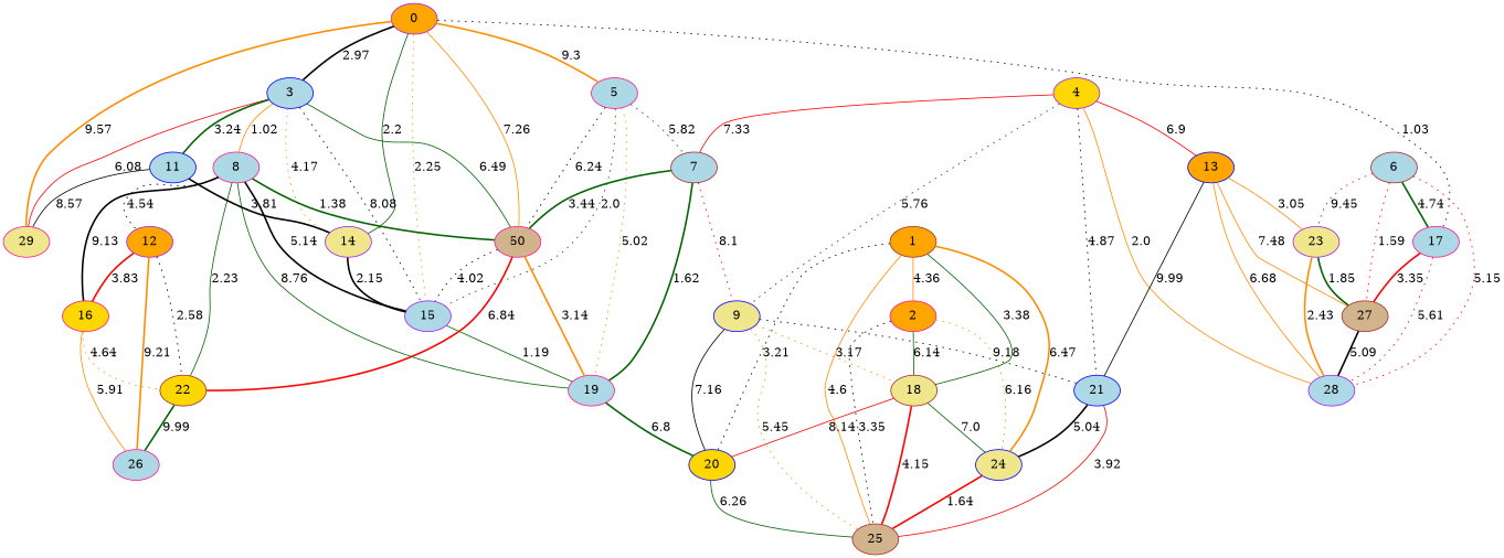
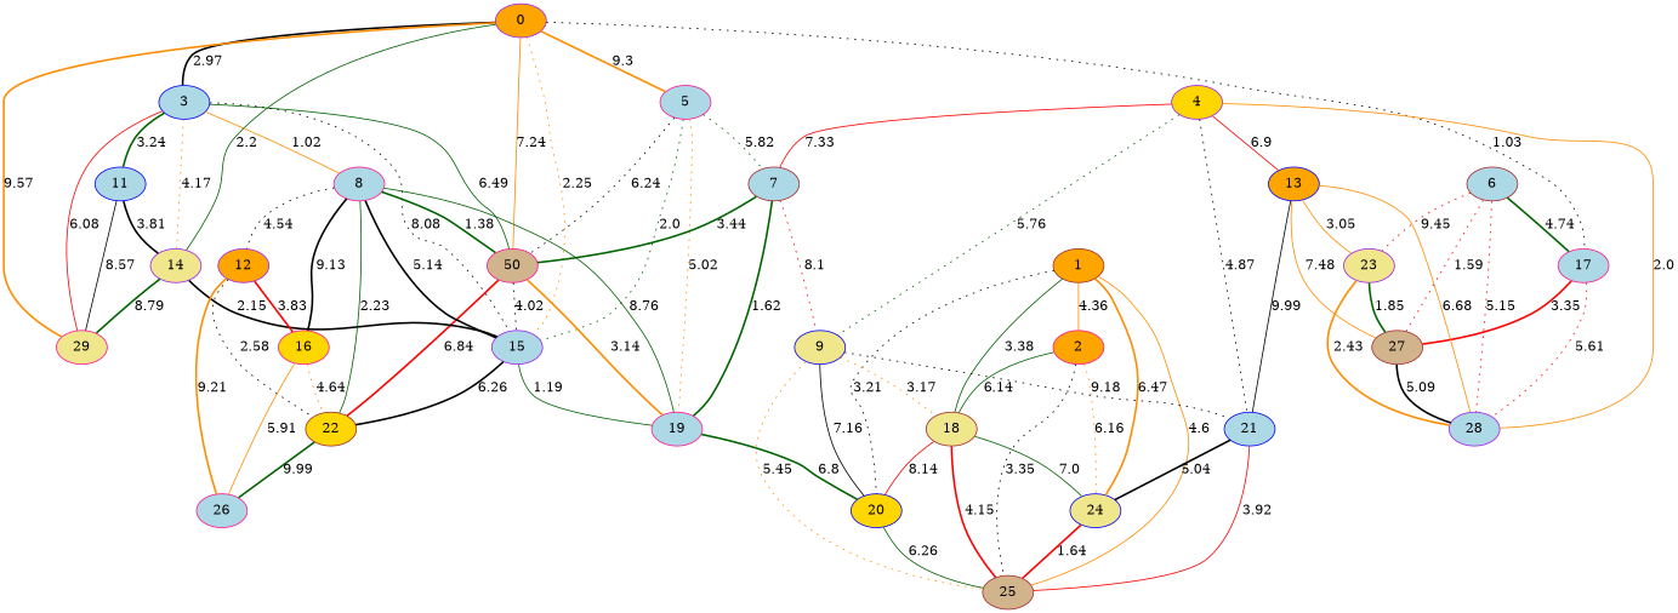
  graph {
    node [color=deeppink fillcolor=lightblue style=filled]
    edge [color=darkorange style=bold]
    0 [color=purple fillcolor=orange]
    3 [color=blue]
    5
    n4 [fillcolor=tan label=50]
    14 [color=purple fillcolor=khaki]
    15 [color=purple]
    17
    29 [fillcolor=khaki]
    8
    11 [color=blue]
    7 [color=brown]
    19
    22 [color=brown fillcolor=gold]
    28 [color=purple]
    27 [color=brown fillcolor=tan]
    1 [color=brown fillcolor=orange]
    2 [fillcolor=orange]
    18 [color=brown fillcolor=khaki]
    20 [color=blue fillcolor=gold]
    24 [color=blue fillcolor=khaki]
    25 [color=brown fillcolor=tan]
    12 [color=purple fillcolor=orange]
    16 [fillcolor=gold]
    4 [color=purple fillcolor=gold]
    9 [color=blue fillcolor=khaki]
    13 [color=blue fillcolor=orange]
    21 [color=blue]
    23 [color=purple fillcolor=khaki]
    6 [color=brown]
    26
    0 -- 3 [color=black label=2.97]
    0 -- 5 [label=9.3]
-   0 -- n4 [label=7.26 style=solid]
+   0 -- n4 [label=7.24 style=solid]
    0 -- 14 [color=darkgreen label=2.2 style=solid]
    0 -- 15 [label=2.25 style=dotted]
    0 -- 17 [color=black label=1.03 style=dotted]
    0 -- 29 [label=9.57]
    3 -- n4 [color=darkgreen label=6.49 style=solid]
    3 -- 14 [label=4.17 style=dotted]
    3 -- 15 [color=black label=8.08 style=dotted]
    3 -- 29 [color=red label=6.08 style=solid]
    3 -- 8 [label=1.02 style=solid]
    3 -- 11 [color=darkgreen label=3.24]
    5 -- n4 [color=black label=6.24 style=dotted]
    5 -- 15 [color=darkgreen label=2.0 style=dotted]
    5 -- 7 [color=darkgreen label=5.82 style=dotted]
    5 -- 19 [label=5.02 style=dotted]
    n4 -- 15 [color=black label=4.02 style=dotted]
    n4 -- 19 [label=3.14]
    n4 -- 22 [color=red label=6.84]
    14 -- 15 [color=black label=2.15]
+   14 -- 29 [color=darkgreen label=8.79]
    15 -- 19 [color=darkgreen label=1.19 style=solid]
+   15 -- 22 [color=black label=6.26]
    17 -- 28 [color=red label=5.61 style=dotted]
    17 -- 27 [color=red label=3.35]
    8 -- n4 [color=darkgreen label=1.38]
    8 -- 15 [color=black label=5.14]
    8 -- 19 [color=darkgreen label=8.76 style=solid]
    8 -- 22 [color=darkgreen label=2.23 style=solid]
    8 -- 12 [color=black label=4.54 style=dotted]
    8 -- 16 [color=black label=9.13]
    11 -- 14 [color=black label=3.81]
    11 -- 29 [color=black label=8.57 style=solid]
    7 -- n4 [color=darkgreen label=3.44]
    7 -- 19 [color=darkgreen label=1.62]
    7 -- 9 [color=red label=8.1 style=dotted]
    19 -- 20 [color=darkgreen label=6.8]
    22 -- 26 [color=darkgreen label=9.99]
    27 -- 28 [color=black label=5.09]
    1 -- 2 [label=4.36 style=solid]
    1 -- 18 [color=darkgreen label=3.38 style=solid]
    1 -- 20 [color=black label=3.21 style=dotted]
    1 -- 24 [label=6.47]
    1 -- 25 [label=4.6 style=solid]
    2 -- 18 [color=darkgreen label=6.14 style=solid]
    2 -- 24 [label=6.16 style=dotted]
    2 -- 25 [color=black label=3.35 style=dotted]
    18 -- 20 [color=red label=8.14 style=solid]
    18 -- 24 [color=darkgreen label=7.0 style=solid]
    18 -- 25 [color=red label=4.15]
    20 -- 25 [color=darkgreen label=6.26 style=solid]
    24 -- 25 [color=red label=1.64]
    12 -- 22 [color=black label=2.58 style=dotted]
    12 -- 16 [color=red label=3.83]
    12 -- 26 [label=9.21]
    16 -- 22 [label=4.64 style=dotted]
    16 -- 26 [label=5.91 style=solid]
    4 -- 7 [color=red label=7.33 style=solid]
    4 -- 28 [label=2.0 style=solid]
    4 -- 9 [color=darkgreen label=5.76 style=dotted]
    4 -- 13 [color=red label=6.9 style=solid]
    4 -- 21 [color=black label=4.87 style=dotted]
    9 -- 18 [label=3.17 style=dotted]
    9 -- 20 [color=black label=7.16 style=solid]
    9 -- 25 [label=5.45 style=dotted]
    9 -- 21 [color=black label=9.18 style=dotted]
    13 -- 28 [label=6.68 style=solid]
    13 -- 27 [label=7.48 style=solid]
    13 -- 21 [color=black label=9.99 style=solid]
    13 -- 23 [label=3.05 style=solid]
    21 -- 24 [color=black label=5.04]
    21 -- 25 [color=red label=3.92 style=solid]
    23 -- 28 [label=2.43]
    23 -- 27 [color=darkgreen label=1.85]
    6 -- 17 [color=darkgreen label=4.74]
    6 -- 28 [color=red label=5.15 style=dotted]
    6 -- 27 [color=red label=1.59 style=dotted]
    6 -- 23 [color=red label=9.45 style=dotted]
  }
